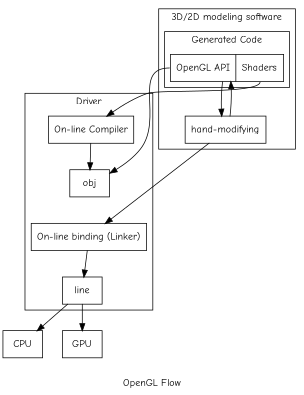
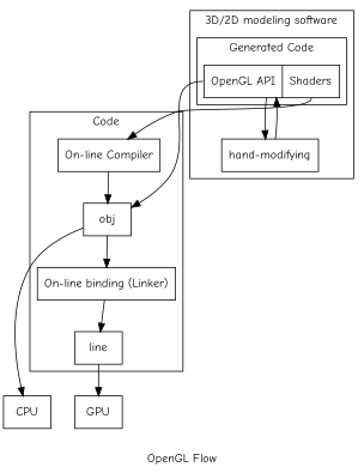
  digraph {
    compound=true
    fontname="Comic Neue"
    label="OpenGL Flow"
    rankdir=TB
    node [fontname="Comic Neue" shape=record]
    edge [fontname="Comic Neue"]
    n1 [label="<a> OpenGL API | <s> Shaders"]
    n2 [label="hand-modifying"]
    n3 [label="On-line Compiler"]
    n4 [label=obj]
    n5 [label="On-line binding (Linker)"]
    n6 [label=line]
    GPU
    CPU
    subgraph cluster_1 {
      label="3D/2D modeling software"
      n2
      subgraph cluster_2 {
        label="Generated Code"
        n1
      }
    }
    subgraph cluster_3 {
-     label=Driver
+     label=Code
      n3
      n4
      n5
      n6
    }
    n1 -> n2
    n1 -> n3 [tailport=s]
    n1 -> n4 [tailport=a]
    n2 -> n1
    n3 -> n4
-   n2 -> n5
+   n4 -> n5
    n5 -> n6
    n6 -> GPU
-   n6 -> CPU
+   n4 -> CPU
  }
